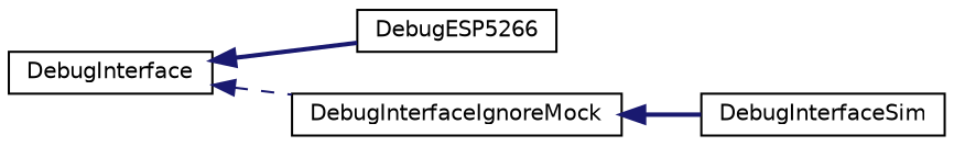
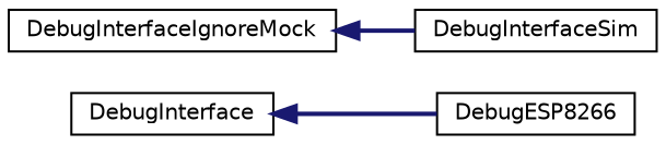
  digraph {
    rankdir=LR
    node [color=black fillcolor=white fontname=Helvetica fontsize=10 shape=record style=filled]
    edge [color=midnightblue dir=back fontname=Helvetica fontsize=10 labelfontname=Helvetica labelfontsize=10 style=bold]
    n1 [height=0.2 label=DebugInterface width=0.4]
-   n2 [height=0.2 label=DebugESP5266 width=0.4]
+   n2 [height=0.2 label=DebugESP8266 width=0.4]
    n3 [height=0.2 label=DebugInterfaceIgnoreMock width=0.4]
    n4 [height=0.2 label=DebugInterfaceSim width=0.4]
    n1 -> n2
-   n1 -> n3 [style=dashed]
    n3 -> n4
  }
